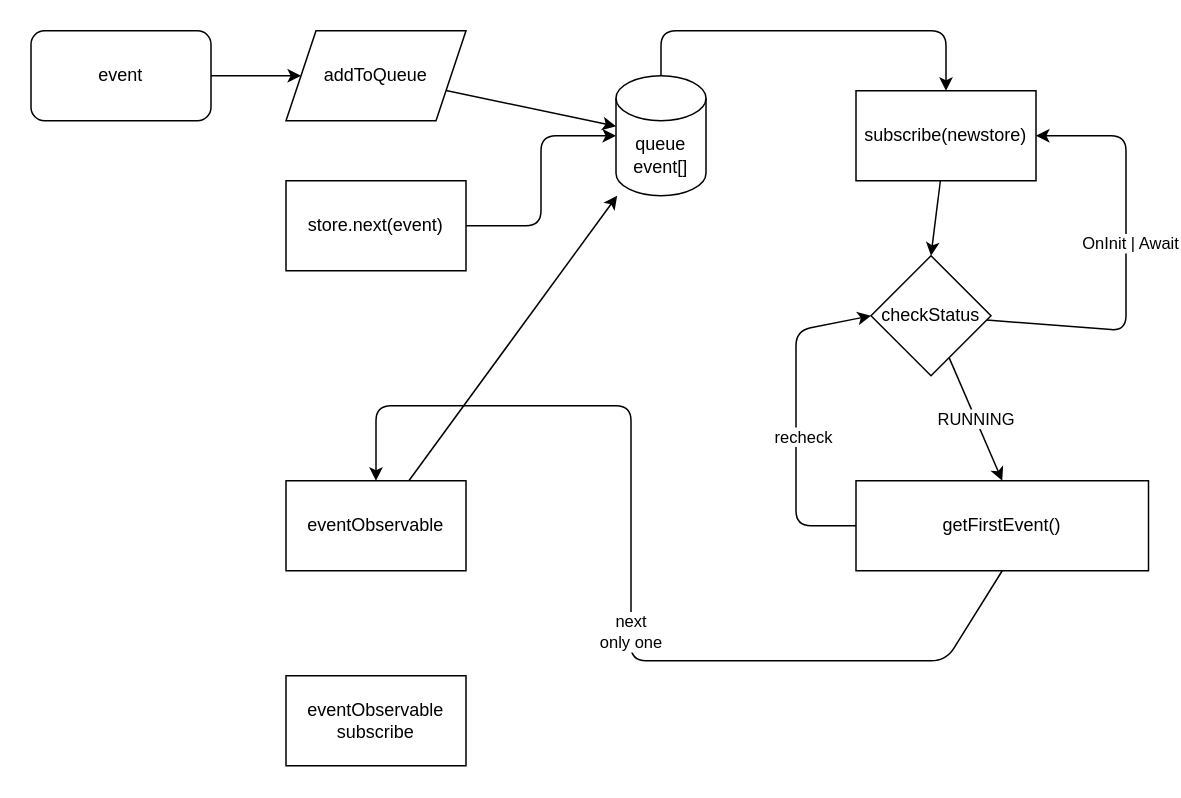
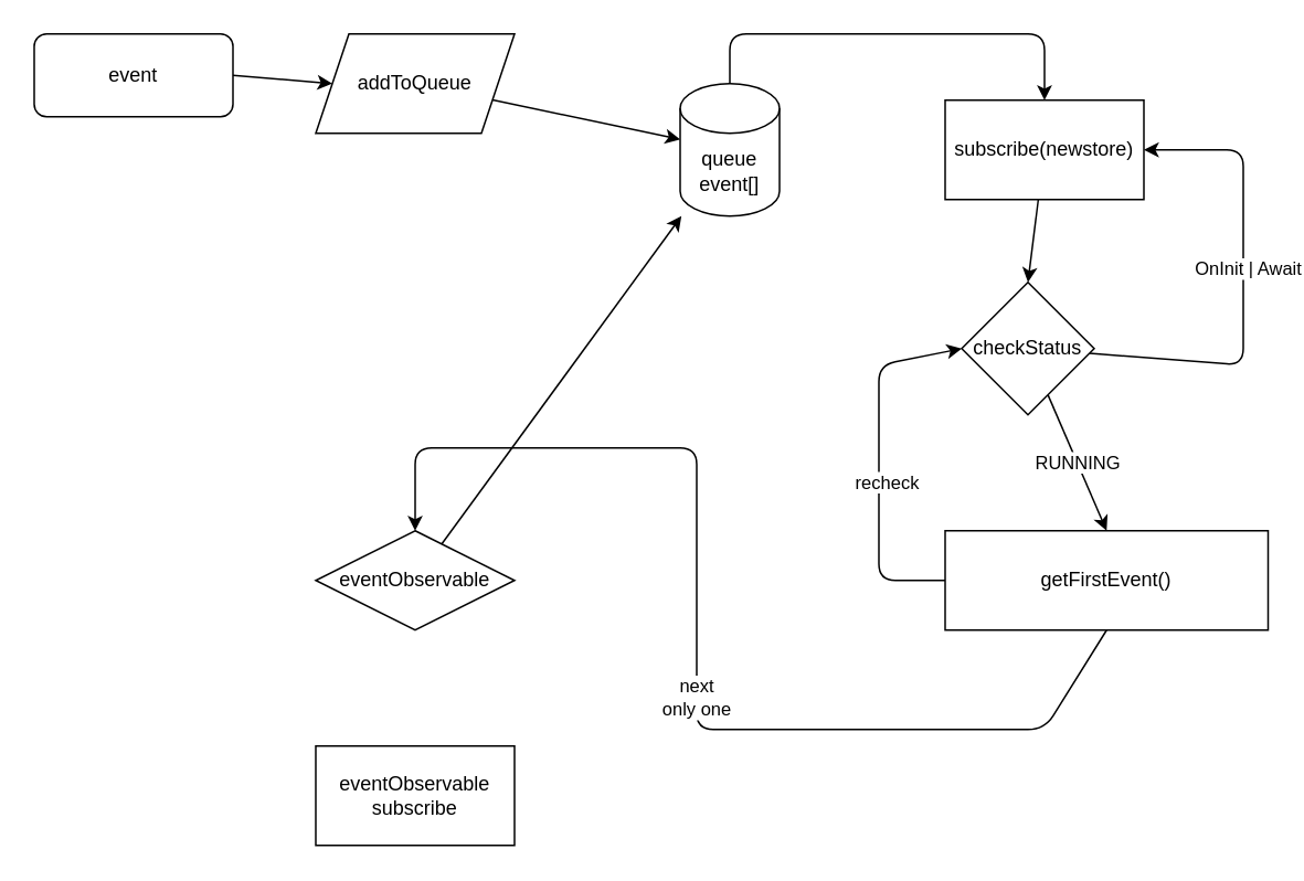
  <mxCell id="0" />
  <mxCell id="1" parent="0" />
  <mxCell id="2" style="edgeStyle=none;html=1;exitX=1;exitY=0.5;exitDx=0;exitDy=0;entryX=0;entryY=0.5;entryDx=0;entryDy=0;" parent="1" source="3" target="5" edge="1"><mxGeometry relative="1" as="geometry" /></mxCell>
- <mxCell id="3" value="event" style="rounded=1;whiteSpace=wrap;html=1;" parent="1" vertex="1"><mxGeometry x="20" y="20" width="120" height="60" as="geometry" /></mxCell>
+ <mxCell id="3" value="event" style="rounded=1;whiteSpace=wrap;html=1;" parent="1" vertex="1"><mxGeometry x="20" y="20" width="120" height="50" as="geometry" /></mxCell>
  <mxCell id="4" style="edgeStyle=none;html=1;" parent="1" source="5" target="7" edge="1"><mxGeometry relative="1" as="geometry" /></mxCell>
  <mxCell id="5" value="addToQueue" style="shape=parallelogram;perimeter=parallelogramPerimeter;whiteSpace=wrap;html=1;fixedSize=1;" parent="1" vertex="1"><mxGeometry x="190" y="20" width="120" height="60" as="geometry" /></mxCell>
  <mxCell id="6" style="edgeStyle=none;html=1;exitX=0.5;exitY=0;exitDx=0;exitDy=0;exitPerimeter=0;entryX=0.5;entryY=0;entryDx=0;entryDy=0;" parent="1" source="7" target="11" edge="1"><mxGeometry relative="1" as="geometry"><Array as="points"><mxPoint x="440" y="20" /><mxPoint x="630" y="20" /></Array><mxPoint x="230" y="210" as="targetPoint" /></mxGeometry></mxCell>
  <mxCell id="7" value="queue&lt;br&gt;event[]" style="shape=cylinder3;whiteSpace=wrap;html=1;boundedLbl=1;backgroundOutline=1;size=15;" parent="1" vertex="1"><mxGeometry x="410" y="50" width="60" height="80" as="geometry" /></mxCell>
- <mxCell id="8" style="edgeStyle=none;html=1;exitX=1;exitY=0.5;exitDx=0;exitDy=0;entryX=0;entryY=0.5;entryDx=0;entryDy=0;entryPerimeter=0;" parent="1" source="9" target="7" edge="1"><mxGeometry relative="1" as="geometry"><Array as="points"><mxPoint x="360" y="150" /><mxPoint x="360" y="90" /></Array></mxGeometry></mxCell>
- <mxCell id="9" value="store.next(event)" style="rounded=0;whiteSpace=wrap;html=1;" parent="1" vertex="1"><mxGeometry x="190" y="120" width="120" height="60" as="geometry" /></mxCell>
  <mxCell id="10" style="edgeStyle=none;html=1;entryX=0.5;entryY=0;entryDx=0;entryDy=0;" parent="1" source="11" target="15" edge="1"><mxGeometry relative="1" as="geometry" /></mxCell>
  <mxCell id="11" value="subscribe(newstore)" style="rounded=0;whiteSpace=wrap;html=1;" parent="1" vertex="1"><mxGeometry x="570" y="60" width="120" height="60" as="geometry" /></mxCell>
  <mxCell id="12" style="edgeStyle=none;html=1;entryX=1;entryY=0.5;entryDx=0;entryDy=0;" parent="1" source="15" target="11" edge="1"><mxGeometry relative="1" as="geometry"><Array as="points"><mxPoint x="750" y="220" /><mxPoint x="750" y="90" /></Array></mxGeometry></mxCell>
  <mxCell id="13" value="OnInit | Await" style="edgeLabel;html=1;align=center;verticalAlign=middle;resizable=0;points=[];" parent="12" vertex="1" connectable="0"><mxGeometry x="0.074" y="-2" relative="1" as="geometry"><mxPoint as="offset" /></mxGeometry></mxCell>
  <mxCell id="14" value="RUNNING" style="edgeStyle=none;html=1;entryX=0.5;entryY=0;entryDx=0;entryDy=0;" parent="1" source="15" target="20" edge="1"><mxGeometry relative="1" as="geometry" /></mxCell>
  <mxCell id="15" value="checkStatus" style="rhombus;whiteSpace=wrap;html=1;" parent="1" vertex="1"><mxGeometry x="580" y="170" width="80" height="80" as="geometry" /></mxCell>
  <mxCell id="16" style="edgeStyle=none;html=1;entryX=0.5;entryY=0;entryDx=0;entryDy=0;exitX=0.5;exitY=1;exitDx=0;exitDy=0;" parent="1" source="20" target="22" edge="1"><mxGeometry relative="1" as="geometry"><mxPoint x="680" y="550" as="sourcePoint" /><Array as="points"><mxPoint x="630" y="440" /><mxPoint x="420" y="440" /><mxPoint x="420" y="270" /><mxPoint x="250" y="270" /></Array></mxGeometry></mxCell>
  <mxCell id="17" value="next&lt;br&gt;only one" style="edgeLabel;html=1;align=center;verticalAlign=middle;resizable=0;points=[];" parent="16" vertex="1" connectable="0"><mxGeometry x="-0.106" y="1" relative="1" as="geometry"><mxPoint as="offset" /></mxGeometry></mxCell>
  <mxCell id="18" style="edgeStyle=none;html=1;exitX=0;exitY=0.5;exitDx=0;exitDy=0;entryX=0;entryY=0.5;entryDx=0;entryDy=0;" parent="1" source="20" target="15" edge="1"><mxGeometry relative="1" as="geometry"><Array as="points"><mxPoint x="530" y="350" /><mxPoint x="530" y="220" /></Array></mxGeometry></mxCell>
  <mxCell id="19" value="recheck" style="edgeLabel;html=1;align=center;verticalAlign=middle;resizable=0;points=[];" parent="18" vertex="1" connectable="0"><mxGeometry x="-0.096" y="-4" relative="1" as="geometry"><mxPoint as="offset" /></mxGeometry></mxCell>
  <mxCell id="20" value="getFirstEvent()" style="rounded=0;whiteSpace=wrap;html=1;" parent="1" vertex="1"><mxGeometry x="570" y="320" width="195" height="60" as="geometry" /></mxCell>
  <mxCell id="21" style="edgeStyle=none;html=1;" parent="1" source="22" target="7" edge="1"><mxGeometry relative="1" as="geometry" /></mxCell>
- <mxCell id="22" value="eventObservable" style="rounded=0;whiteSpace=wrap;html=1;" parent="1" vertex="1"><mxGeometry x="190" y="320" width="120" height="60" as="geometry" /></mxCell>
+ <mxCell id="22" value="eventObservable" style="rhombus;whiteSpace=wrap;html=1;" parent="1" vertex="1"><mxGeometry x="190" y="320" width="120" height="60" as="geometry" /></mxCell>
  <mxCell id="23" value="eventObservable&lt;br&gt;subscribe" style="rounded=0;whiteSpace=wrap;html=1;" parent="1" vertex="1"><mxGeometry x="190" y="450" width="120" height="60" as="geometry" /></mxCell>
